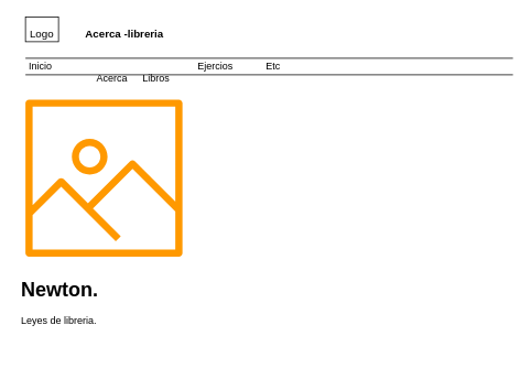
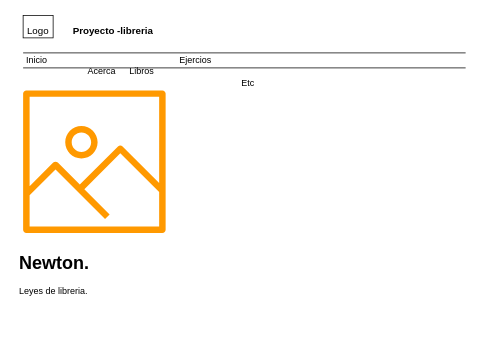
  <mxCell id="0" />
  <mxCell id="1" parent="0" />
  <mxCell id="2" value="" style="endArrow=none;html=1;" parent="1" edge="1"><mxGeometry width="50" height="50" relative="1" as="geometry"><mxPoint x="30" y="70" as="sourcePoint" /><mxPoint x="620" y="70" as="targetPoint" /></mxGeometry></mxCell>
  <mxCell id="3" value="" style="endArrow=none;html=1;" parent="1" edge="1"><mxGeometry width="50" height="50" relative="1" as="geometry"><mxPoint x="30" y="90" as="sourcePoint" /><mxPoint x="620" y="90" as="targetPoint" /></mxGeometry></mxCell>
  <mxCell id="4" value="" style="rounded=0;whiteSpace=wrap;html=1;" parent="1" vertex="1"><mxGeometry x="30" y="20" width="40" height="30" as="geometry" /></mxCell>
  <mxCell id="5" value="Inicio&amp;nbsp;" style="text;html=1;strokeColor=none;fillColor=none;align=center;verticalAlign=middle;whiteSpace=wrap;rounded=0;" parent="1" vertex="1"><mxGeometry x="30" y="70" width="40" height="20" as="geometry" /></mxCell>
  <mxCell id="6" value="Acerca" style="text;html=1;strokeColor=none;fillColor=none;align=center;verticalAlign=middle;whiteSpace=wrap;rounded=0;" parent="1" vertex="1"><mxGeometry x="115" y="85" width="40" height="20" as="geometry" /></mxCell>
  <mxCell id="7" value="Libros&amp;nbsp;" style="text;html=1;strokeColor=none;fillColor=none;align=center;verticalAlign=middle;whiteSpace=wrap;rounded=0;" parent="1" vertex="1"><mxGeometry x="170" y="85" width="40" height="20" as="geometry" /></mxCell>
  <mxCell id="8" value="&lt;font style=&quot;font-size: 13px&quot;&gt;Logo&lt;/font&gt;" style="text;html=1;strokeColor=none;fillColor=none;align=center;verticalAlign=middle;whiteSpace=wrap;rounded=0;" parent="1" vertex="1"><mxGeometry x="20" y="25" width="60" height="30" as="geometry" /></mxCell>
- <mxCell id="9" value="&lt;font style=&quot;font-size: 13px&quot;&gt;&lt;b&gt;Acerca -libreria&lt;/b&gt;&lt;/font&gt;" style="text;html=1;strokeColor=none;fillColor=none;align=center;verticalAlign=middle;whiteSpace=wrap;rounded=0;" parent="1" vertex="1"><mxGeometry x="70" y="30" width="160" height="20" as="geometry" /></mxCell>
+ <mxCell id="9" value="&lt;font style=&quot;font-size: 13px&quot;&gt;&lt;b&gt;Proyecto -libreria&lt;/b&gt;&lt;/font&gt;" style="text;html=1;strokeColor=none;fillColor=none;align=center;verticalAlign=middle;whiteSpace=wrap;rounded=0;" parent="1" vertex="1"><mxGeometry x="70" y="30" width="160" height="20" as="geometry" /></mxCell>
  <mxCell id="10" value="" style="sketch=0;outlineConnect=0;fontColor=#232F3E;gradientColor=none;fillColor=#FF9900;strokeColor=none;dashed=0;verticalLabelPosition=bottom;verticalAlign=top;align=center;html=1;fontSize=12;fontStyle=0;aspect=fixed;pointerEvents=1;shape=mxgraph.aws4.container_registry_image;" parent="1" vertex="1"><mxGeometry x="30" y="120" width="190" height="190" as="geometry" /></mxCell>
  <mxCell id="11" value="Ejercios&lt;span style=&quot;color: rgba(0 , 0 , 0 , 0) ; font-family: monospace ; font-size: 0px&quot;&gt;%3CmxGraphModel%3E%3Croot%3E%3CmxCell%20id%3D%220%22%2F%3E%3CmxCell%20id%3D%221%22%20parent%3D%220%22%2F%3E%3CmxCell%20id%3D%222%22%20value%3D%22Libros%26amp%3Bnbsp%3B%22%20style%3D%22text%3Bhtml%3D1%3BstrokeColor%3Dnone%3BfillColor%3Dnone%3Balign%3Dcenter%3BverticalAlign%3Dmiddle%3BwhiteSpace%3Dwrap%3Brounded%3D0%3B%22%20vertex%3D%221%22%20parent%3D%221%22%3E%3CmxGeometry%20x%3D%22190%22%20y%3D%2260%22%20width%3D%2240%22%20height%3D%2220%22%20as%3D%22geometry%22%2F%3E%3C%2FmxCell%3E%3C%2Froot%3E%3C%2FmxGraphModel%3E&lt;/span&gt;" style="text;html=1;strokeColor=none;fillColor=none;align=center;verticalAlign=middle;whiteSpace=wrap;rounded=0;" vertex="1" parent="1"><mxGeometry x="240" y="70" width="40" height="20" as="geometry" /></mxCell>
- <mxCell id="12" value="Etc" style="text;html=1;strokeColor=none;fillColor=none;align=center;verticalAlign=middle;whiteSpace=wrap;rounded=0;" vertex="1" parent="1"><mxGeometry x="310" y="70" width="40" height="20" as="geometry" /></mxCell>
+ <mxCell id="12" value="Etc" style="text;html=1;strokeColor=none;fillColor=none;align=center;verticalAlign=middle;whiteSpace=wrap;rounded=0;" vertex="1" parent="1"><mxGeometry x="310" y="100" width="40" height="20" as="geometry" /></mxCell>
  <mxCell id="13" value="&lt;h1&gt;Newton.&lt;/h1&gt;&lt;div&gt;Leyes de libreria.&lt;/div&gt;" style="text;html=1;strokeColor=none;fillColor=none;spacing=5;spacingTop=-20;whiteSpace=wrap;overflow=hidden;rounded=0;" vertex="1" parent="1"><mxGeometry x="20" y="330" width="190" height="120" as="geometry" /></mxCell>
